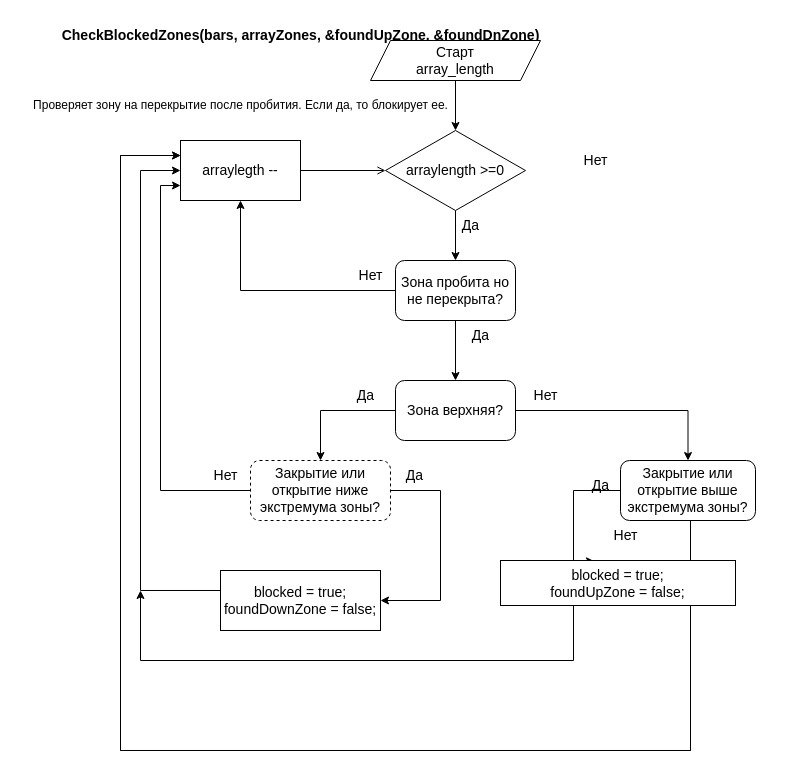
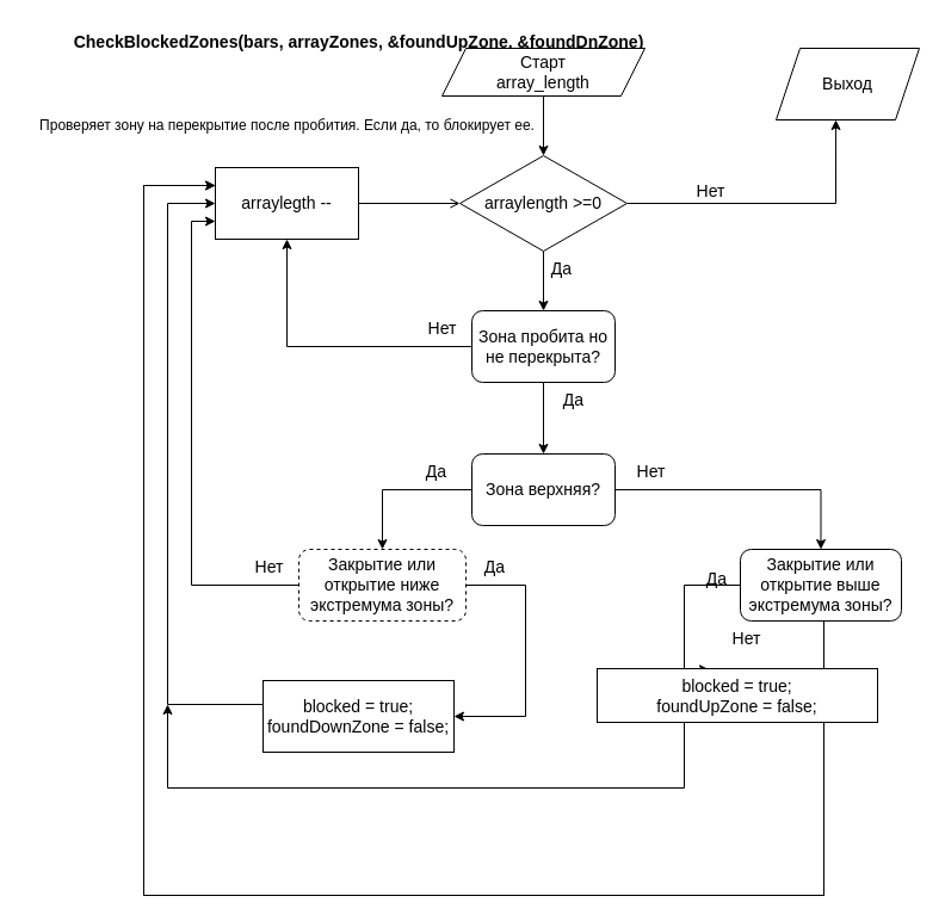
  <mxCell id="0" />
  <mxCell id="1" parent="0" />
  <mxCell id="2" value="CheckBlockedZones(bars, arrayZones, &amp;amp;foundUpZone, &amp;amp;foundDnZone)" style="text;html=1;align=center;verticalAlign=middle;resizable=0;points=[];autosize=1;strokeColor=none;fillColor=none;fontSize=14;fontStyle=1" parent="1" vertex="1"><mxGeometry x="50" width="500" height="30" as="geometry" y="20" /></mxCell>
  <mxCell id="3" style="edgeStyle=orthogonalEdgeStyle;rounded=0;orthogonalLoop=1;jettySize=auto;html=1;entryX=0.5;entryY=0;entryDx=0;entryDy=0;fontSize=14;" parent="1" source="4" target="7" edge="1"><mxGeometry relative="1" as="geometry" /></mxCell>
  <mxCell id="4" value="Старт&lt;br&gt;array_length" style="shape=parallelogram;perimeter=parallelogramPerimeter;whiteSpace=wrap;html=1;fixedSize=1;fontSize=14;" parent="1" vertex="1"><mxGeometry x="370" y="40" width="170" height="40" as="geometry" /></mxCell>
+ <mxCell id="5" style="edgeStyle=orthogonalEdgeStyle;rounded=0;orthogonalLoop=1;jettySize=auto;html=1;entryX=0.417;entryY=1;entryDx=0;entryDy=0;entryPerimeter=0;fontSize=14;" parent="1" source="7" target="11" edge="1"><mxGeometry relative="1" as="geometry" /></mxCell>
  <mxCell id="6" style="edgeStyle=orthogonalEdgeStyle;rounded=0;orthogonalLoop=1;jettySize=auto;html=1;entryX=0.5;entryY=0;entryDx=0;entryDy=0;fontSize=14;" parent="1" source="7" target="10" edge="1"><mxGeometry relative="1" as="geometry" /></mxCell>
  <mxCell id="7" value="arraylength &amp;gt;=0" style="rhombus;whiteSpace=wrap;html=1;fontSize=14;" parent="1" vertex="1"><mxGeometry x="385" y="130" width="140" height="80" as="geometry" /></mxCell>
  <mxCell id="8" style="edgeStyle=orthogonalEdgeStyle;rounded=0;orthogonalLoop=1;jettySize=auto;html=1;fontSize=14;" parent="1" source="10" target="16" edge="1"><mxGeometry relative="1" as="geometry" /></mxCell>
  <mxCell id="9" style="edgeStyle=orthogonalEdgeStyle;rounded=0;orthogonalLoop=1;jettySize=auto;html=1;fontSize=14;entryX=0.5;entryY=1;entryDx=0;entryDy=0;" parent="1" source="10" target="19" edge="1"><mxGeometry relative="1" as="geometry"><mxPoint x="230" y="230" as="targetPoint" /></mxGeometry></mxCell>
  <mxCell id="10" value="Зона пробита но не перекрыта?" style="rounded=1;whiteSpace=wrap;html=1;fontSize=14;" parent="1" vertex="1"><mxGeometry x="395" y="260" width="120" height="60" as="geometry" /></mxCell>
+ <mxCell id="11" value="Выход" style="shape=parallelogram;perimeter=parallelogramPerimeter;whiteSpace=wrap;html=1;fixedSize=1;fontSize=14;" parent="1" vertex="1"><mxGeometry x="650" y="40" width="120" height="60" as="geometry" /></mxCell>
  <mxCell id="12" value="Да" style="text;html=1;align=center;verticalAlign=middle;resizable=0;points=[];autosize=1;strokeColor=none;fillColor=none;fontSize=14;" parent="1" vertex="1"><mxGeometry x="450" y="210" width="40" height="30" as="geometry" /></mxCell>
  <mxCell id="13" value="Нет" style="text;html=1;align=center;verticalAlign=middle;resizable=0;points=[];autosize=1;strokeColor=none;fillColor=none;fontSize=14;" parent="1" vertex="1"><mxGeometry x="570" y="145" width="50" height="30" as="geometry" /></mxCell>
  <mxCell id="14" style="edgeStyle=orthogonalEdgeStyle;rounded=0;orthogonalLoop=1;jettySize=auto;html=1;entryX=0.5;entryY=0;entryDx=0;entryDy=0;fontSize=14;" parent="1" source="16" target="26" edge="1"><mxGeometry relative="1" as="geometry" /></mxCell>
  <mxCell id="15" style="edgeStyle=orthogonalEdgeStyle;rounded=0;orthogonalLoop=1;jettySize=auto;html=1;entryX=0.5;entryY=0;entryDx=0;entryDy=0;fontSize=14;" parent="1" source="16" target="23" edge="1"><mxGeometry relative="1" as="geometry" /></mxCell>
  <mxCell id="16" value="Зона верхняя?" style="rounded=1;whiteSpace=wrap;html=1;fontSize=14;" parent="1" vertex="1"><mxGeometry x="395" y="380" width="120" height="60" as="geometry" /></mxCell>
  <mxCell id="17" value="Нет" style="text;html=1;align=center;verticalAlign=middle;resizable=0;points=[];autosize=1;strokeColor=none;fillColor=none;fontSize=14;" parent="1" vertex="1"><mxGeometry x="345" y="260" width="50" height="30" as="geometry" /></mxCell>
  <mxCell id="18" style="edgeStyle=orthogonalEdgeStyle;rounded=0;orthogonalLoop=1;jettySize=auto;html=1;entryX=0;entryY=0.5;entryDx=0;entryDy=0;fontSize=14;endArrow=open;" parent="1" source="19" target="7" edge="1"><mxGeometry relative="1" as="geometry" /></mxCell>
  <mxCell id="19" value="arraylegth --" style="rounded=0;whiteSpace=wrap;html=1;fontSize=14;" parent="1" vertex="1"><mxGeometry x="180" y="140" width="120" height="60" as="geometry" /></mxCell>
  <mxCell id="20" value="Да" style="text;html=1;align=center;verticalAlign=middle;resizable=0;points=[];autosize=1;strokeColor=none;fillColor=none;fontSize=14;" parent="1" vertex="1"><mxGeometry x="460" y="320" width="40" height="30" as="geometry" /></mxCell>
  <mxCell id="21" style="edgeStyle=orthogonalEdgeStyle;rounded=0;orthogonalLoop=1;jettySize=auto;html=1;fontSize=14;" parent="1" source="23" target="30" edge="1"><mxGeometry relative="1" as="geometry"><Array as="points"><mxPoint x="440" y="490" /></Array></mxGeometry></mxCell>
  <mxCell id="22" style="edgeStyle=orthogonalEdgeStyle;rounded=0;orthogonalLoop=1;jettySize=auto;html=1;entryX=0;entryY=0.75;entryDx=0;entryDy=0;fontSize=14;" parent="1" source="23" target="19" edge="1"><mxGeometry relative="1" as="geometry"><Array as="points"><mxPoint x="160" y="490" /><mxPoint x="160" y="185" /></Array></mxGeometry></mxCell>
  <mxCell id="23" value="Закрытие или открытие ниже экстремума зоны?" style="rounded=1;whiteSpace=wrap;html=1;fontSize=14;dashed=1;" parent="1" vertex="1"><mxGeometry x="250" y="460" width="140" height="60" as="geometry" /></mxCell>
  <mxCell id="24" style="edgeStyle=orthogonalEdgeStyle;rounded=0;orthogonalLoop=1;jettySize=auto;html=1;entryX=0.4;entryY=0.017;entryDx=0;entryDy=0;entryPerimeter=0;fontSize=14;" parent="1" source="26" target="38" edge="1"><mxGeometry relative="1" as="geometry"><Array as="points"><mxPoint x="573" y="490" /></Array></mxGeometry></mxCell>
  <mxCell id="25" style="edgeStyle=orthogonalEdgeStyle;rounded=0;orthogonalLoop=1;jettySize=auto;html=1;entryX=0;entryY=0.25;entryDx=0;entryDy=0;fontSize=14;endArrow=open;" parent="1" source="26" target="19" edge="1"><mxGeometry relative="1" as="geometry"><Array as="points"><mxPoint x="690" y="750" /><mxPoint x="120" y="750" /><mxPoint x="120" y="155" /></Array></mxGeometry></mxCell>
  <mxCell id="26" value="Закрытие или открытие выше экстремума зоны?" style="rounded=1;whiteSpace=wrap;html=1;fontSize=14;" parent="1" vertex="1"><mxGeometry x="620" y="460" width="135" height="60" as="geometry" /></mxCell>
  <mxCell id="27" value="Да" style="text;html=1;align=center;verticalAlign=middle;resizable=0;points=[];autosize=1;strokeColor=none;fillColor=none;fontSize=14;" parent="1" vertex="1"><mxGeometry x="345" y="380" width="40" height="30" as="geometry" /></mxCell>
  <mxCell id="28" value="Нет" style="text;html=1;align=center;verticalAlign=middle;resizable=0;points=[];autosize=1;strokeColor=none;fillColor=none;fontSize=14;" parent="1" vertex="1"><mxGeometry x="520" y="380" width="50" height="30" as="geometry" /></mxCell>
  <mxCell id="29" style="edgeStyle=orthogonalEdgeStyle;rounded=0;orthogonalLoop=1;jettySize=auto;html=1;entryX=0;entryY=0.5;entryDx=0;entryDy=0;fontSize=14;" parent="1" source="30" target="19" edge="1"><mxGeometry relative="1" as="geometry"><Array as="points"><mxPoint x="140" y="590" /><mxPoint x="140" y="170" /></Array></mxGeometry></mxCell>
  <mxCell id="30" value="blocked = true;&lt;br&gt;foundDownZone = false;" style="rounded=0;whiteSpace=wrap;html=1;fontSize=14;" parent="1" vertex="1"><mxGeometry x="220" y="570" width="160" height="60" as="geometry" /></mxCell>
  <mxCell id="31" value="Да" style="text;html=1;align=center;verticalAlign=middle;resizable=0;points=[];autosize=1;strokeColor=none;fillColor=none;fontSize=14;" parent="1" vertex="1"><mxGeometry x="394" y="460" width="40" height="30" as="geometry" /></mxCell>
  <mxCell id="32" value="Да" style="text;html=1;align=center;verticalAlign=middle;resizable=0;points=[];autosize=1;strokeColor=none;fillColor=none;fontSize=14;" parent="1" vertex="1"><mxGeometry x="580" y="470" width="40" height="30" as="geometry" /></mxCell>
  <mxCell id="33" value="Нет" style="text;html=1;align=center;verticalAlign=middle;resizable=0;points=[];autosize=1;strokeColor=none;fillColor=none;fontSize=14;" parent="1" vertex="1"><mxGeometry x="200" y="460" width="50" height="30" as="geometry" /></mxCell>
  <mxCell id="34" value="Нет" style="text;html=1;align=center;verticalAlign=middle;resizable=0;points=[];autosize=1;strokeColor=none;fillColor=none;fontSize=14;" parent="1" vertex="1"><mxGeometry x="600" y="520" width="50" height="30" as="geometry" /></mxCell>
  <mxCell id="35" value="Проверяет зону на перекрытие после пробития. Если да, то блокирует ее." style="text;html=1;align=center;verticalAlign=middle;resizable=0;points=[];autosize=1;strokeColor=none;fillColor=none;" parent="1" vertex="1"><mxGeometry y="90" width="440" height="30" as="geometry" x="20" /></mxCell>
  <mxCell id="36" style="edgeStyle=orthogonalEdgeStyle;rounded=0;orthogonalLoop=1;jettySize=auto;html=1;entryX=0;entryY=0.25;entryDx=0;entryDy=0;fontSize=14;" parent="1" edge="1"><mxGeometry relative="1" as="geometry"><Array as="points"><mxPoint x="690" y="750" /><mxPoint x="120" y="750" /><mxPoint x="120" y="155" /></Array><mxPoint x="690" y="520" as="sourcePoint" /><mxPoint x="180" y="155" as="targetPoint" /></mxGeometry></mxCell>
  <mxCell id="37" style="edgeStyle=orthogonalEdgeStyle;rounded=0;orthogonalLoop=1;jettySize=auto;html=1;" parent="1" source="38" edge="1"><mxGeometry relative="1" as="geometry"><mxPoint x="140" y="590" as="targetPoint" /><Array as="points"><mxPoint x="573" y="660" /><mxPoint x="140" y="660" /></Array></mxGeometry></mxCell>
  <mxCell id="38" value="blocked = true;&lt;br&gt;foundUpZone = false;" style="rounded=0;whiteSpace=wrap;html=1;fontSize=14;" parent="1" vertex="1"><mxGeometry x="500" y="560" width="235" height="45" as="geometry" /></mxCell>
